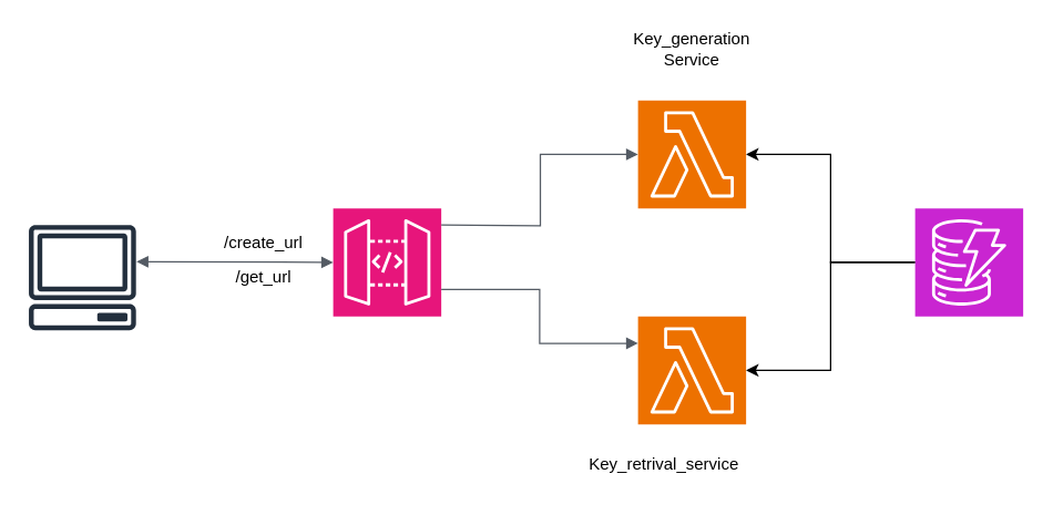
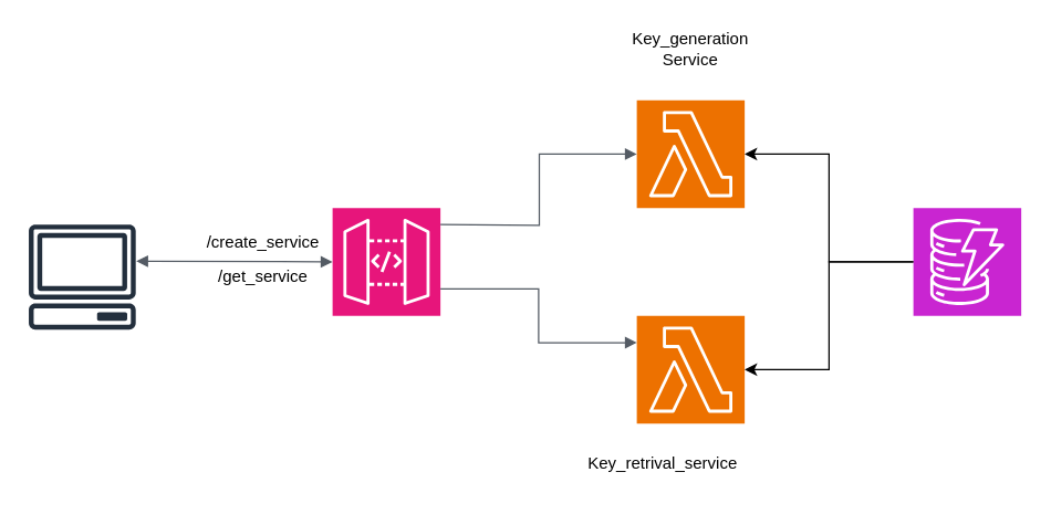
  <mxCell id="0" />
  <mxCell id="1" parent="0" />
  <mxCell id="2" value="" style="sketch=0;points=[[0,0,0],[0.25,0,0],[0.5,0,0],[0.75,0,0],[1,0,0],[0,1,0],[0.25,1,0],[0.5,1,0],[0.75,1,0],[1,1,0],[0,0.25,0],[0,0.5,0],[0,0.75,0],[1,0.25,0],[1,0.5,0],[1,0.75,0]];outlineConnect=0;fontColor=#232F3E;fillColor=#E7157B;strokeColor=#ffffff;dashed=0;verticalLabelPosition=bottom;verticalAlign=top;align=center;html=1;fontSize=12;fontStyle=0;aspect=fixed;shape=mxgraph.aws4.resourceIcon;resIcon=mxgraph.aws4.api_gateway;" vertex="1" parent="1"><mxGeometry x="240" y="150" width="78" height="78" as="geometry" /></mxCell>
  <mxCell id="3" value="" style="sketch=0;outlineConnect=0;fontColor=#232F3E;gradientColor=none;fillColor=#232F3D;strokeColor=none;dashed=0;verticalLabelPosition=bottom;verticalAlign=top;align=center;html=1;fontSize=12;fontStyle=0;aspect=fixed;pointerEvents=1;shape=mxgraph.aws4.client;" vertex="1" parent="1"><mxGeometry x="20" y="162" width="78" height="76" as="geometry" /></mxCell>
  <mxCell id="4" value="" style="sketch=0;points=[[0,0,0],[0.25,0,0],[0.5,0,0],[0.75,0,0],[1,0,0],[0,1,0],[0.25,1,0],[0.5,1,0],[0.75,1,0],[1,1,0],[0,0.25,0],[0,0.5,0],[0,0.75,0],[1,0.25,0],[1,0.5,0],[1,0.75,0]];outlineConnect=0;fontColor=#232F3E;fillColor=#ED7100;strokeColor=#ffffff;dashed=0;verticalLabelPosition=bottom;verticalAlign=top;align=center;html=1;fontSize=12;fontStyle=0;aspect=fixed;shape=mxgraph.aws4.resourceIcon;resIcon=mxgraph.aws4.lambda;" vertex="1" parent="1"><mxGeometry x="460" y="72" width="78" height="78" as="geometry" /></mxCell>
  <mxCell id="5" value="" style="sketch=0;points=[[0,0,0],[0.25,0,0],[0.5,0,0],[0.75,0,0],[1,0,0],[0,1,0],[0.25,1,0],[0.5,1,0],[0.75,1,0],[1,1,0],[0,0.25,0],[0,0.5,0],[0,0.75,0],[1,0.25,0],[1,0.5,0],[1,0.75,0]];outlineConnect=0;fontColor=#232F3E;fillColor=#ED7100;strokeColor=#ffffff;dashed=0;verticalLabelPosition=bottom;verticalAlign=top;align=center;html=1;fontSize=12;fontStyle=0;aspect=fixed;shape=mxgraph.aws4.resourceIcon;resIcon=mxgraph.aws4.lambda;" vertex="1" parent="1"><mxGeometry x="460" y="228" width="78" height="78" as="geometry" /></mxCell>
  <mxCell id="6" value="" style="edgeStyle=orthogonalEdgeStyle;html=1;endArrow=block;elbow=vertical;startArrow=none;endFill=1;strokeColor=#545B64;rounded=0;exitX=1;exitY=0.75;exitDx=0;exitDy=0;exitPerimeter=0;entryX=0;entryY=0.25;entryDx=0;entryDy=0;entryPerimeter=0;" edge="1" parent="1" source="2" target="5"><mxGeometry width="100" relative="1" as="geometry"><mxPoint x="320" y="250" as="sourcePoint" /><mxPoint x="420" y="250" as="targetPoint" /></mxGeometry></mxCell>
  <mxCell id="7" value="" style="edgeStyle=orthogonalEdgeStyle;html=1;endArrow=block;elbow=vertical;startArrow=none;endFill=1;strokeColor=#545B64;rounded=0;exitX=1;exitY=0.75;exitDx=0;exitDy=0;exitPerimeter=0;entryX=0;entryY=0.5;entryDx=0;entryDy=0;entryPerimeter=0;" edge="1" parent="1" target="4"><mxGeometry width="100" relative="1" as="geometry"><mxPoint x="318" y="162" as="sourcePoint" /><mxPoint x="460" y="201" as="targetPoint" /></mxGeometry></mxCell>
  <mxCell id="8" style="edgeStyle=orthogonalEdgeStyle;rounded=0;orthogonalLoop=1;jettySize=auto;html=1;" edge="1" parent="1" source="9" target="5"><mxGeometry relative="1" as="geometry" /></mxCell>
  <mxCell id="9" value="" style="sketch=0;points=[[0,0,0],[0.25,0,0],[0.5,0,0],[0.75,0,0],[1,0,0],[0,1,0],[0.25,1,0],[0.5,1,0],[0.75,1,0],[1,1,0],[0,0.25,0],[0,0.5,0],[0,0.75,0],[1,0.25,0],[1,0.5,0],[1,0.75,0]];outlineConnect=0;fontColor=#232F3E;fillColor=#C925D1;strokeColor=#ffffff;dashed=0;verticalLabelPosition=bottom;verticalAlign=top;align=center;html=1;fontSize=12;fontStyle=0;aspect=fixed;shape=mxgraph.aws4.resourceIcon;resIcon=mxgraph.aws4.dynamodb;" vertex="1" parent="1"><mxGeometry x="660" y="150" width="78" height="78" as="geometry" /></mxCell>
  <mxCell id="10" style="edgeStyle=orthogonalEdgeStyle;rounded=0;orthogonalLoop=1;jettySize=auto;html=1;entryX=1;entryY=0.5;entryDx=0;entryDy=0;entryPerimeter=0;" edge="1" parent="1" source="9" target="4"><mxGeometry relative="1" as="geometry" /></mxCell>
  <mxCell id="11" value="" style="edgeStyle=orthogonalEdgeStyle;html=1;endArrow=block;elbow=vertical;startArrow=block;startFill=1;endFill=1;strokeColor=#545B64;rounded=0;entryX=0;entryY=0.5;entryDx=0;entryDy=0;entryPerimeter=0;" edge="1" parent="1" target="2"><mxGeometry width="100" relative="1" as="geometry"><mxPoint x="98" y="188.5" as="sourcePoint" /><mxPoint x="198" y="188.5" as="targetPoint" /></mxGeometry></mxCell>
  <mxCell id="12" value="Key_generation Service" style="text;strokeColor=none;align=center;fillColor=none;html=1;verticalAlign=middle;whiteSpace=wrap;rounded=0;" vertex="1" parent="1"><mxGeometry x="449" y="20" width="100" height="30" as="geometry" /></mxCell>
  <mxCell id="13" value="Key_retrival_service" style="text;strokeColor=none;align=center;fillColor=none;html=1;verticalAlign=middle;whiteSpace=wrap;rounded=0;" vertex="1" parent="1"><mxGeometry x="419" y="320" width="120" height="30" as="geometry" /></mxCell>
- <mxCell id="14" value="/create_url" style="text;strokeColor=none;align=center;fillColor=none;html=1;verticalAlign=middle;whiteSpace=wrap;rounded=0;" vertex="1" parent="1"><mxGeometry x="130" y="160" width="120" height="30" as="geometry" /></mxCell>
- <mxCell id="15" value="/get_url" style="text;strokeColor=none;align=center;fillColor=none;html=1;verticalAlign=middle;whiteSpace=wrap;rounded=0;" vertex="1" parent="1"><mxGeometry x="130" y="185" width="120" height="30" as="geometry" /></mxCell>
+ <mxCell id="14" value="/create_service" style="text;strokeColor=none;align=center;fillColor=none;html=1;verticalAlign=middle;whiteSpace=wrap;rounded=0;" vertex="1" parent="1"><mxGeometry x="130" y="160" width="120" height="30" as="geometry" /></mxCell>
+ <mxCell id="15" value="/get_service" style="text;strokeColor=none;align=center;fillColor=none;html=1;verticalAlign=middle;whiteSpace=wrap;rounded=0;" vertex="1" parent="1"><mxGeometry x="130" y="185" width="120" height="30" as="geometry" /></mxCell>
